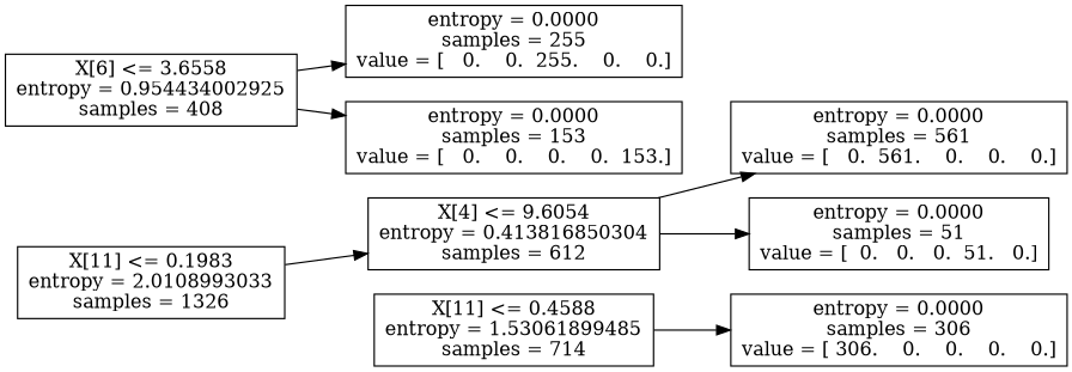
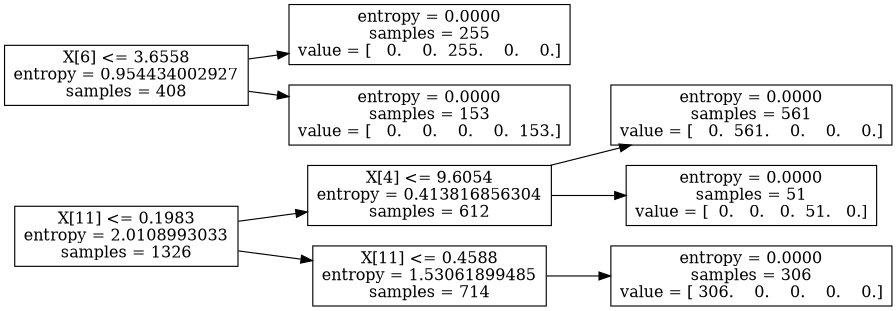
  digraph {
    rankdir=LR
    node [shape=box]
    n1 [label="X[11] <= 0.1983\nentropy = 2.0108993033\nsamples = 1326"]
-   n2 [label="X[4] <= 9.6054\nentropy = 0.413816850304\nsamples = 612"]
+   n2 [label="X[4] <= 9.6054\nentropy = 0.413816856304\nsamples = 612"]
    n3 [label="X[11] <= 0.4588\nentropy = 1.53061899485\nsamples = 714"]
    n4 [label="entropy = 0.0000\nsamples = 561\nvalue = [   0.  561.    0.    0.    0.]"]
    n5 [label="entropy = 0.0000\nsamples = 51\nvalue = [  0.   0.   0.  51.   0.]"]
    n6 [label="entropy = 0.0000\nsamples = 306\nvalue = [ 306.    0.    0.    0.    0.]"]
-   n7 [label="X[6] <= 3.6558\nentropy = 0.954434002925\nsamples = 408"]
+   n7 [label="X[6] <= 3.6558\nentropy = 0.954434002927\nsamples = 408"]
    n8 [label="entropy = 0.0000\nsamples = 255\nvalue = [   0.    0.  255.    0.    0.]"]
    n9 [label="entropy = 0.0000\nsamples = 153\nvalue = [   0.    0.    0.    0.  153.]"]
    n1 -> n2
+   n1 -> n3
    n2 -> n4
    n2 -> n5
    n3 -> n6
    n7 -> n8
    n7 -> n9
  }
